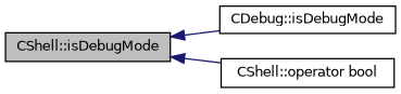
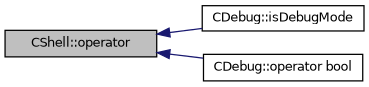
  digraph {
    rankdir=LR
    node [color=black fillcolor=white fontname=Helvetica fontsize=10 shape=record style=filled]
    edge [color=midnightblue dir=back fontname=Helvetica fontsize=10 labelfontname=Helvetica labelfontsize=10 style=solid]
-   n1 [fillcolor=grey75 fontcolor=black height=0.2 label="CShell::isDebugMode" width=0.4]
+   n1 [fillcolor=grey75 fontcolor=black height=0.2 label="CShell::operator" width=0.4]
    n2 [height=0.2 label="CDebug::isDebugMode" width=0.4]
-   n3 [height=0.2 label="CShell::operator bool" width=0.4]
+   n3 [height=0.2 label="CDebug::operator bool" width=0.4]
    n1 -> n2
    n1 -> n3
  }
